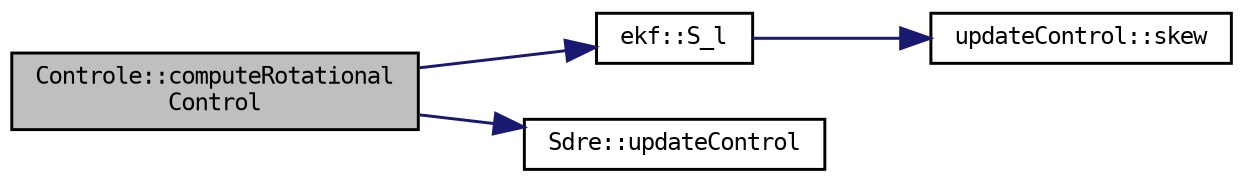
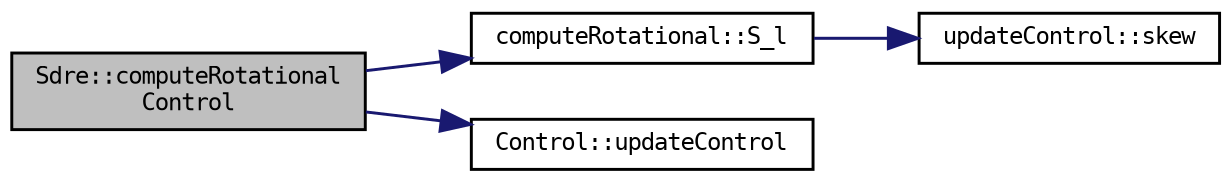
  digraph {
    rankdir=LR
    node [color=black fontname=DejaVuSansMono fontsize=8 shape=record]
    edge [color=midnightblue fontname=DejaVuSansMono fontsize=8 labelfontname=DejaVuSansMono labelfontsize=8 style=solid]
-   n1 [fillcolor=grey75 fontcolor=black height=0.2 label="Controle::computeRotational\lControl" style=filled width=0.4]
-   n2 [height=0.2 label="ekf::S_l" width=0.4]
-   n3 [height=0.2 label="Sdre::updateControl" width=0.4]
+   n1 [fillcolor=grey75 fontcolor=black height=0.2 label="Sdre::computeRotational\lControl" style=filled width=0.4]
+   n2 [height=0.2 label="computeRotational::S_l" width=0.4]
+   n3 [height=0.2 label="Control::updateControl" width=0.4]
    n4 [height=0.2 label="updateControl::skew" width=0.4]
    n1 -> n2
    n1 -> n3
    n2 -> n4
  }
